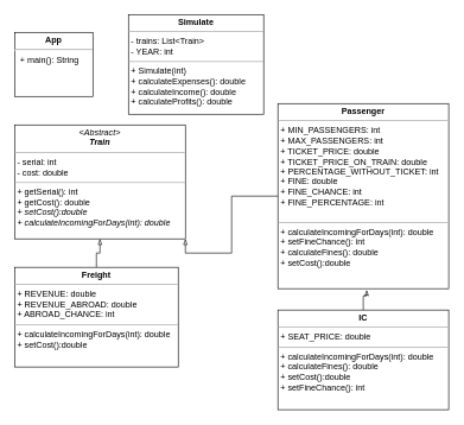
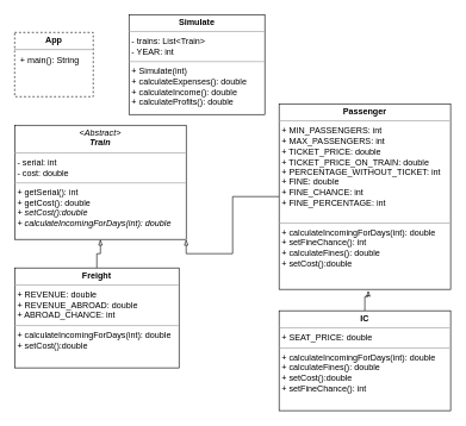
  <mxCell id="0" />
  <mxCell id="1" parent="0" />
  <mxCell id="2" value="" style="edgeStyle=orthogonalEdgeStyle;rounded=0;orthogonalLoop=1;jettySize=auto;html=1;endArrow=classicThin;endFill=0;entryX=0.52;entryY=1.007;entryDx=0;entryDy=0;entryPerimeter=0;" edge="1" parent="1" source="3" target="5"><mxGeometry relative="1" as="geometry"><mxPoint x="500" y="465" as="targetPoint" /></mxGeometry></mxCell>
  <mxCell id="3" value="&lt;p style=&quot;margin: 0px ; margin-top: 4px ; text-align: center&quot;&gt;&lt;b&gt;IC&lt;/b&gt;&lt;/p&gt;&lt;hr size=&quot;1&quot;&gt;&lt;p style=&quot;margin: 0px ; margin-left: 4px&quot;&gt;+ SEAT_PRICE: double&lt;br&gt;&lt;/p&gt;&lt;hr size=&quot;1&quot;&gt;&lt;p style=&quot;margin: 0px ; margin-left: 4px&quot;&gt;+ calculateIncomingForDays(int): double&lt;br&gt;&lt;/p&gt;&lt;p style=&quot;margin: 0px ; margin-left: 4px&quot;&gt;+ calculateFines(): double&lt;/p&gt;&lt;p style=&quot;margin: 0px ; margin-left: 4px&quot;&gt;+ setCost():double&lt;/p&gt;&lt;p style=&quot;margin: 0px ; margin-left: 4px&quot;&gt;+ setFineChance(): int&lt;br&gt;&lt;br&gt;&lt;/p&gt;" style="verticalAlign=top;align=left;overflow=fill;fontSize=12;fontFamily=Helvetica;html=1;" vertex="1" parent="1"><mxGeometry x="390" y="435" width="240" height="140" as="geometry" /></mxCell>
  <mxCell id="4" style="edgeStyle=orthogonalEdgeStyle;rounded=0;orthogonalLoop=1;jettySize=auto;html=1;endArrow=blockThin;endFill=0;entryX=1;entryY=1;entryDx=0;entryDy=0;" edge="1" parent="1" source="5" target="8"><mxGeometry relative="1" as="geometry" /></mxCell>
  <mxCell id="5" value="&lt;p style=&quot;margin: 0px ; margin-top: 4px ; text-align: center&quot;&gt;&lt;b&gt;Passenger&lt;/b&gt;&lt;br&gt;&lt;/p&gt;&lt;hr size=&quot;1&quot;&gt;&lt;p style=&quot;margin: 0px ; margin-left: 4px&quot;&gt;+ MIN_PASSENGERS: int&lt;/p&gt;&lt;p style=&quot;margin: 0px ; margin-left: 4px&quot;&gt;+ MAX_PASSENGERS: int&lt;/p&gt;&lt;p style=&quot;margin: 0px ; margin-left: 4px&quot;&gt;+ TICKET_PRICE: double&lt;/p&gt;&lt;p style=&quot;margin: 0px ; margin-left: 4px&quot;&gt;+ TICKET_PRICE_ON_TRAIN: double&lt;/p&gt;&lt;p style=&quot;margin: 0px ; margin-left: 4px&quot;&gt;+ PERCENTAGE_WITHOUT_TICKET: int&lt;/p&gt;&lt;p style=&quot;margin: 0px ; margin-left: 4px&quot;&gt;+ FINE: double&lt;/p&gt;&lt;p style=&quot;margin: 0px ; margin-left: 4px&quot;&gt;+ FINE_CHANCE: int&lt;/p&gt;&lt;p style=&quot;margin: 0px ; margin-left: 4px&quot;&gt;+ FINE_PERCENTAGE: int&lt;/p&gt;&lt;p style=&quot;margin: 0px ; margin-left: 4px&quot;&gt;&lt;br&gt;&lt;/p&gt;&lt;hr size=&quot;1&quot;&gt;&lt;p style=&quot;margin: 0px ; margin-left: 4px&quot;&gt;+ calculateIncomingForDays(int): double&lt;br&gt;&lt;/p&gt;&lt;p style=&quot;margin: 0px ; margin-left: 4px&quot;&gt;+ setFineChance(): int&lt;br&gt;+ calculateFines(): double&lt;/p&gt;&lt;p style=&quot;margin: 0px 0px 0px 4px&quot;&gt;+ setCost():double&lt;/p&gt;&lt;div&gt;&lt;i&gt;&lt;br&gt;&lt;/i&gt;&lt;/div&gt;" style="verticalAlign=top;align=left;overflow=fill;fontSize=12;fontFamily=Helvetica;html=1;" vertex="1" parent="1"><mxGeometry x="390" y="145" width="240" height="260" as="geometry" /></mxCell>
  <mxCell id="6" style="edgeStyle=orthogonalEdgeStyle;rounded=0;orthogonalLoop=1;jettySize=auto;html=1;entryX=0.5;entryY=1;entryDx=0;entryDy=0;endArrow=blockThin;endFill=0;" edge="1" parent="1" source="7" target="8"><mxGeometry relative="1" as="geometry" /></mxCell>
  <mxCell id="7" value="&lt;p style=&quot;margin: 0px ; margin-top: 4px ; text-align: center&quot;&gt;&lt;b&gt;Freight&lt;/b&gt;&lt;/p&gt;&lt;hr size=&quot;1&quot;&gt;&lt;p style=&quot;margin: 0px ; margin-left: 4px&quot;&gt;+ REVENUE: double&lt;br&gt;+ REVENUE_ABROAD: double&lt;/p&gt;&lt;p style=&quot;margin: 0px ; margin-left: 4px&quot;&gt;+ ABROAD_CHANCE: int&lt;/p&gt;&lt;hr size=&quot;1&quot;&gt;&lt;p style=&quot;margin: 0px 0px 0px 4px&quot;&gt;+ calculateIncomingForDays(int): double&lt;/p&gt;&lt;p style=&quot;margin: 0px 0px 0px 4px&quot;&gt;+ setCost():double&lt;/p&gt;&lt;div&gt;&lt;i&gt;&lt;br&gt;&lt;/i&gt;&lt;/div&gt;" style="verticalAlign=top;align=left;overflow=fill;fontSize=12;fontFamily=Helvetica;html=1;" vertex="1" parent="1"><mxGeometry x="20" y="375" width="230" height="140" as="geometry" /></mxCell>
  <mxCell id="8" value="&lt;p style=&quot;margin: 0px ; margin-top: 4px ; text-align: center&quot;&gt;&lt;i&gt;&amp;lt;Abstract&amp;gt;&lt;/i&gt;&lt;br&gt;&lt;b&gt;&lt;i&gt;Train&lt;/i&gt;&lt;/b&gt;&lt;/p&gt;&lt;hr size=&quot;1&quot;&gt;&lt;p style=&quot;margin: 0px ; margin-left: 4px&quot;&gt;- serial: int&lt;br&gt;- cost: double&lt;/p&gt;&lt;hr size=&quot;1&quot;&gt;&lt;p style=&quot;margin: 0px ; margin-left: 4px&quot;&gt;+ getSerial(): int&lt;br&gt;+ getCost(): double&lt;/p&gt;&lt;p style=&quot;margin: 0px ; margin-left: 4px&quot;&gt;&lt;i&gt;+ setCost():double&lt;/i&gt;&lt;/p&gt;&lt;p style=&quot;margin: 0px ; margin-left: 4px&quot;&gt;&lt;i&gt;+ calculateIncomingForDays(int): double&lt;br&gt;&lt;/i&gt;&lt;/p&gt;" style="verticalAlign=top;align=left;overflow=fill;fontSize=12;fontFamily=Helvetica;html=1;" vertex="1" parent="1"><mxGeometry x="20" y="175" width="240" height="160" as="geometry" /></mxCell>
  <mxCell id="9" value="&lt;p style=&quot;margin: 0px ; margin-top: 4px ; text-align: center&quot;&gt;&lt;b&gt;Simulate&lt;/b&gt;&lt;/p&gt;&lt;hr size=&quot;1&quot;&gt;&lt;p style=&quot;margin: 0px ; margin-left: 4px&quot;&gt;- trains: List&amp;lt;Train&amp;gt;&lt;/p&gt;&lt;p style=&quot;margin: 0px ; margin-left: 4px&quot;&gt;&lt;span&gt;- YEAR: int&lt;/span&gt;&lt;/p&gt;&lt;hr size=&quot;1&quot;&gt;&lt;p style=&quot;margin: 0px ; margin-left: 4px&quot;&gt;+ Simulate(int)&lt;/p&gt;&lt;p style=&quot;margin: 0px ; margin-left: 4px&quot;&gt;&lt;span&gt;+ calculateE&lt;/span&gt;&lt;span&gt;xpenses(): double&lt;/span&gt;&lt;/p&gt;&lt;p style=&quot;margin: 0px ; margin-left: 4px&quot;&gt;&lt;span&gt;+ calculateIncome(): double&lt;/span&gt;&lt;/p&gt;&lt;p style=&quot;margin: 0px ; margin-left: 4px&quot;&gt;&lt;span&gt;+ calculateProfits(): double&lt;/span&gt;&lt;/p&gt;" style="verticalAlign=top;align=left;overflow=fill;fontSize=12;fontFamily=Helvetica;html=1;" vertex="1" parent="1"><mxGeometry x="180" y="20" width="190" height="140" as="geometry" /></mxCell>
- <mxCell id="10" value="&lt;p style=&quot;margin: 4px 0px 0px ; text-align: center&quot;&gt;&lt;b&gt;App&lt;/b&gt;&lt;/p&gt;&lt;hr&gt;&lt;p style=&quot;margin: 0px ; margin-left: 8px&quot;&gt;+ main(): String&lt;br&gt;&lt;/p&gt;" style="verticalAlign=top;align=left;overflow=fill;fontSize=12;fontFamily=Helvetica;html=1;" vertex="1" parent="1"><mxGeometry x="20" y="45" width="110" height="90" as="geometry" /></mxCell>
+ <mxCell id="10" value="&lt;p style=&quot;margin: 4px 0px 0px ; text-align: center&quot;&gt;&lt;b&gt;App&lt;/b&gt;&lt;/p&gt;&lt;hr&gt;&lt;p style=&quot;margin: 0px ; margin-left: 8px&quot;&gt;+ main(): String&lt;br&gt;&lt;/p&gt;" style="verticalAlign=top;align=left;overflow=fill;fontSize=12;fontFamily=Helvetica;html=1;dashed=1;" vertex="1" parent="1"><mxGeometry x="20" y="45" width="110" height="90" as="geometry" /></mxCell>
